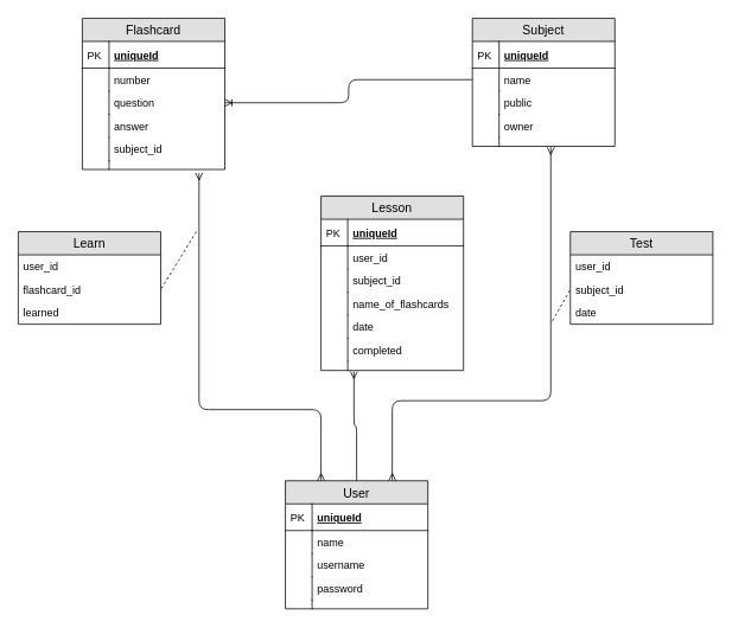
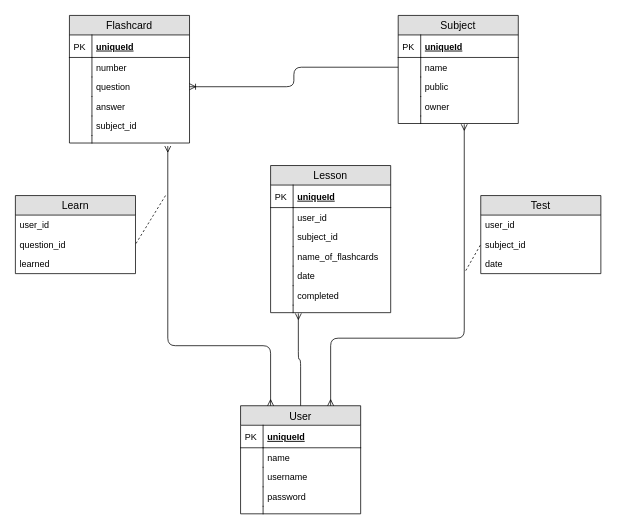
  <mxCell id="0" />
  <mxCell id="1" parent="0" />
  <mxCell id="2" value="Flashcard" style="swimlane;fontStyle=0;childLayout=stackLayout;horizontal=1;startSize=26;fillColor=#e0e0e0;horizontalStack=0;resizeParent=1;resizeParentMax=0;resizeLast=0;collapsible=1;marginBottom=0;swimlaneFillColor=#ffffff;align=center;fontSize=14;" vertex="1" parent="1"><mxGeometry x="92" y="20" width="160" height="170" as="geometry"><mxRectangle x="414" y="150" width="90" height="26" as="alternateBounds" /></mxGeometry></mxCell>
  <mxCell id="3" value="uniqueId" style="shape=partialRectangle;top=0;left=0;right=0;bottom=1;align=left;verticalAlign=middle;fillColor=none;spacingLeft=34;spacingRight=4;overflow=hidden;rotatable=0;points=[[0,0.5],[1,0.5]];portConstraint=eastwest;dropTarget=0;fontStyle=5;fontSize=12;" vertex="1" parent="2"><mxGeometry y="26" width="160" height="30" as="geometry" /></mxCell>
  <mxCell id="4" value="PK" style="shape=partialRectangle;top=0;left=0;bottom=0;fillColor=none;align=left;verticalAlign=middle;spacingLeft=4;spacingRight=4;overflow=hidden;rotatable=0;points=[];portConstraint=eastwest;part=1;fontSize=12;" vertex="1" connectable="0" parent="3"><mxGeometry width="30" height="30" as="geometry" /></mxCell>
  <mxCell id="5" value="number" style="shape=partialRectangle;top=0;left=0;right=0;bottom=0;align=left;verticalAlign=top;fillColor=none;spacingLeft=34;spacingRight=4;overflow=hidden;rotatable=0;points=[[0,0.5],[1,0.5]];portConstraint=eastwest;dropTarget=0;fontSize=12;" vertex="1" parent="2"><mxGeometry y="56" width="160" height="26" as="geometry" /></mxCell>
  <mxCell id="6" value="" style="shape=partialRectangle;top=0;left=0;bottom=0;fillColor=none;align=left;verticalAlign=top;spacingLeft=4;spacingRight=4;overflow=hidden;rotatable=0;points=[];portConstraint=eastwest;part=1;fontSize=12;" vertex="1" connectable="0" parent="5"><mxGeometry width="30" height="26" as="geometry" /></mxCell>
  <mxCell id="7" value="question" style="shape=partialRectangle;top=0;left=0;right=0;bottom=0;align=left;verticalAlign=top;fillColor=none;spacingLeft=34;spacingRight=4;overflow=hidden;rotatable=0;points=[[0,0.5],[1,0.5]];portConstraint=eastwest;dropTarget=0;fontSize=12;" vertex="1" parent="2"><mxGeometry y="82" width="160" height="26" as="geometry" /></mxCell>
  <mxCell id="8" value="" style="shape=partialRectangle;top=0;left=0;bottom=0;fillColor=none;align=left;verticalAlign=top;spacingLeft=4;spacingRight=4;overflow=hidden;rotatable=0;points=[];portConstraint=eastwest;part=1;fontSize=12;" vertex="1" connectable="0" parent="7"><mxGeometry width="30" height="26" as="geometry" /></mxCell>
  <mxCell id="9" value="answer" style="shape=partialRectangle;top=0;left=0;right=0;bottom=0;align=left;verticalAlign=top;fillColor=none;spacingLeft=34;spacingRight=4;overflow=hidden;rotatable=0;points=[[0,0.5],[1,0.5]];portConstraint=eastwest;dropTarget=0;fontSize=12;" vertex="1" parent="2"><mxGeometry y="108" width="160" height="26" as="geometry" /></mxCell>
  <mxCell id="10" value="" style="shape=partialRectangle;top=0;left=0;bottom=0;fillColor=none;align=left;verticalAlign=top;spacingLeft=4;spacingRight=4;overflow=hidden;rotatable=0;points=[];portConstraint=eastwest;part=1;fontSize=12;" vertex="1" connectable="0" parent="9"><mxGeometry width="30" height="26" as="geometry" /></mxCell>
  <mxCell id="11" value="subject_id" style="shape=partialRectangle;top=0;left=0;right=0;bottom=0;align=left;verticalAlign=top;fillColor=none;spacingLeft=34;spacingRight=4;overflow=hidden;rotatable=0;points=[[0,0.5],[1,0.5]];portConstraint=eastwest;dropTarget=0;fontSize=12;" vertex="1" parent="2"><mxGeometry y="134" width="160" height="26" as="geometry" /></mxCell>
  <mxCell id="12" value="" style="shape=partialRectangle;top=0;left=0;bottom=0;fillColor=none;align=left;verticalAlign=top;spacingLeft=4;spacingRight=4;overflow=hidden;rotatable=0;points=[];portConstraint=eastwest;part=1;fontSize=12;" vertex="1" connectable="0" parent="11"><mxGeometry width="30" height="26" as="geometry" /></mxCell>
  <mxCell id="13" value="" style="shape=partialRectangle;top=0;left=0;right=0;bottom=0;align=left;verticalAlign=top;fillColor=none;spacingLeft=34;spacingRight=4;overflow=hidden;rotatable=0;points=[[0,0.5],[1,0.5]];portConstraint=eastwest;dropTarget=0;fontSize=12;" vertex="1" parent="2"><mxGeometry y="160" width="160" height="10" as="geometry" /></mxCell>
  <mxCell id="14" value="" style="shape=partialRectangle;top=0;left=0;bottom=0;fillColor=none;align=left;verticalAlign=top;spacingLeft=4;spacingRight=4;overflow=hidden;rotatable=0;points=[];portConstraint=eastwest;part=1;fontSize=12;" vertex="1" connectable="0" parent="13"><mxGeometry width="30" height="10" as="geometry" /></mxCell>
  <mxCell id="15" value="Subject" style="swimlane;fontStyle=0;childLayout=stackLayout;horizontal=1;startSize=26;fillColor=#e0e0e0;horizontalStack=0;resizeParent=1;resizeParentMax=0;resizeLast=0;collapsible=1;marginBottom=0;swimlaneFillColor=#ffffff;align=center;fontSize=14;" vertex="1" parent="1"><mxGeometry x="530" y="20" width="160" height="144" as="geometry" /></mxCell>
  <mxCell id="16" value="uniqueId" style="shape=partialRectangle;top=0;left=0;right=0;bottom=1;align=left;verticalAlign=middle;fillColor=none;spacingLeft=34;spacingRight=4;overflow=hidden;rotatable=0;points=[[0,0.5],[1,0.5]];portConstraint=eastwest;dropTarget=0;fontStyle=5;fontSize=12;" vertex="1" parent="15"><mxGeometry y="26" width="160" height="30" as="geometry" /></mxCell>
  <mxCell id="17" value="PK" style="shape=partialRectangle;top=0;left=0;bottom=0;fillColor=none;align=left;verticalAlign=middle;spacingLeft=4;spacingRight=4;overflow=hidden;rotatable=0;points=[];portConstraint=eastwest;part=1;fontSize=12;" vertex="1" connectable="0" parent="16"><mxGeometry width="30" height="30" as="geometry" /></mxCell>
  <mxCell id="18" value="name" style="shape=partialRectangle;top=0;left=0;right=0;bottom=0;align=left;verticalAlign=top;fillColor=none;spacingLeft=34;spacingRight=4;overflow=hidden;rotatable=0;points=[[0,0.5],[1,0.5]];portConstraint=eastwest;dropTarget=0;fontSize=12;" vertex="1" parent="15"><mxGeometry y="56" width="160" height="26" as="geometry" /></mxCell>
  <mxCell id="19" value="" style="shape=partialRectangle;top=0;left=0;bottom=0;fillColor=none;align=left;verticalAlign=top;spacingLeft=4;spacingRight=4;overflow=hidden;rotatable=0;points=[];portConstraint=eastwest;part=1;fontSize=12;" vertex="1" connectable="0" parent="18"><mxGeometry width="30" height="26" as="geometry" /></mxCell>
  <mxCell id="20" value="public" style="shape=partialRectangle;top=0;left=0;right=0;bottom=0;align=left;verticalAlign=top;fillColor=none;spacingLeft=34;spacingRight=4;overflow=hidden;rotatable=0;points=[[0,0.5],[1,0.5]];portConstraint=eastwest;dropTarget=0;fontSize=12;" vertex="1" parent="15"><mxGeometry y="82" width="160" height="26" as="geometry" /></mxCell>
  <mxCell id="21" value="" style="shape=partialRectangle;top=0;left=0;bottom=0;fillColor=none;align=left;verticalAlign=top;spacingLeft=4;spacingRight=4;overflow=hidden;rotatable=0;points=[];portConstraint=eastwest;part=1;fontSize=12;" vertex="1" connectable="0" parent="20"><mxGeometry width="30" height="26" as="geometry" /></mxCell>
  <mxCell id="22" value="owner" style="shape=partialRectangle;top=0;left=0;right=0;bottom=0;align=left;verticalAlign=top;fillColor=none;spacingLeft=34;spacingRight=4;overflow=hidden;rotatable=0;points=[[0,0.5],[1,0.5]];portConstraint=eastwest;dropTarget=0;fontSize=12;" vertex="1" parent="15"><mxGeometry y="108" width="160" height="26" as="geometry" /></mxCell>
  <mxCell id="23" value="" style="shape=partialRectangle;top=0;left=0;bottom=0;fillColor=none;align=left;verticalAlign=top;spacingLeft=4;spacingRight=4;overflow=hidden;rotatable=0;points=[];portConstraint=eastwest;part=1;fontSize=12;" vertex="1" connectable="0" parent="22"><mxGeometry width="30" height="26" as="geometry" /></mxCell>
  <mxCell id="24" value="" style="shape=partialRectangle;top=0;left=0;right=0;bottom=0;align=left;verticalAlign=top;fillColor=none;spacingLeft=34;spacingRight=4;overflow=hidden;rotatable=0;points=[[0,0.5],[1,0.5]];portConstraint=eastwest;dropTarget=0;fontSize=12;" vertex="1" parent="15"><mxGeometry y="134" width="160" height="10" as="geometry" /></mxCell>
  <mxCell id="25" value="" style="shape=partialRectangle;top=0;left=0;bottom=0;fillColor=none;align=left;verticalAlign=top;spacingLeft=4;spacingRight=4;overflow=hidden;rotatable=0;points=[];portConstraint=eastwest;part=1;fontSize=12;" vertex="1" connectable="0" parent="24"><mxGeometry width="30" height="10" as="geometry" /></mxCell>
  <mxCell id="26" value="" style="fontSize=12;html=1;endArrow=ERoneToMany;entryX=1;entryY=0.5;entryDx=0;entryDy=0;rounded=1;jumpSize=6;strokeWidth=1;edgeStyle=elbowEdgeStyle;exitX=0;exitY=0.5;exitDx=0;exitDy=0;" edge="1" parent="1" source="18" target="7"><mxGeometry width="100" height="100" relative="1" as="geometry"><mxPoint x="532" y="89" as="sourcePoint" /><mxPoint x="562" y="290" as="targetPoint" /></mxGeometry></mxCell>
  <mxCell id="27" value="User" style="swimlane;fontStyle=0;childLayout=stackLayout;horizontal=1;startSize=26;fillColor=#e0e0e0;horizontalStack=0;resizeParent=1;resizeParentMax=0;resizeLast=0;collapsible=1;marginBottom=0;swimlaneFillColor=#ffffff;align=center;fontSize=14;" vertex="1" parent="1"><mxGeometry x="320" y="540" width="160" height="144" as="geometry" /></mxCell>
  <mxCell id="28" value="uniqueId" style="shape=partialRectangle;top=0;left=0;right=0;bottom=1;align=left;verticalAlign=middle;fillColor=none;spacingLeft=34;spacingRight=4;overflow=hidden;rotatable=0;points=[[0,0.5],[1,0.5]];portConstraint=eastwest;dropTarget=0;fontStyle=5;fontSize=12;" vertex="1" parent="27"><mxGeometry y="26" width="160" height="30" as="geometry" /></mxCell>
  <mxCell id="29" value="PK" style="shape=partialRectangle;top=0;left=0;bottom=0;fillColor=none;align=left;verticalAlign=middle;spacingLeft=4;spacingRight=4;overflow=hidden;rotatable=0;points=[];portConstraint=eastwest;part=1;fontSize=12;" vertex="1" connectable="0" parent="28"><mxGeometry width="30" height="30" as="geometry" /></mxCell>
  <mxCell id="30" value="name" style="shape=partialRectangle;top=0;left=0;right=0;bottom=0;align=left;verticalAlign=top;fillColor=none;spacingLeft=34;spacingRight=4;overflow=hidden;rotatable=0;points=[[0,0.5],[1,0.5]];portConstraint=eastwest;dropTarget=0;fontSize=12;" vertex="1" parent="27"><mxGeometry y="56" width="160" height="26" as="geometry" /></mxCell>
  <mxCell id="31" value="" style="shape=partialRectangle;top=0;left=0;bottom=0;fillColor=none;align=left;verticalAlign=top;spacingLeft=4;spacingRight=4;overflow=hidden;rotatable=0;points=[];portConstraint=eastwest;part=1;fontSize=12;" vertex="1" connectable="0" parent="30"><mxGeometry width="30" height="26" as="geometry" /></mxCell>
  <mxCell id="32" value="username" style="shape=partialRectangle;top=0;left=0;right=0;bottom=0;align=left;verticalAlign=top;fillColor=none;spacingLeft=34;spacingRight=4;overflow=hidden;rotatable=0;points=[[0,0.5],[1,0.5]];portConstraint=eastwest;dropTarget=0;fontSize=12;" vertex="1" parent="27"><mxGeometry y="82" width="160" height="26" as="geometry" /></mxCell>
  <mxCell id="33" value="" style="shape=partialRectangle;top=0;left=0;bottom=0;fillColor=none;align=left;verticalAlign=top;spacingLeft=4;spacingRight=4;overflow=hidden;rotatable=0;points=[];portConstraint=eastwest;part=1;fontSize=12;" vertex="1" connectable="0" parent="32"><mxGeometry width="30" height="26" as="geometry" /></mxCell>
  <mxCell id="34" value="password" style="shape=partialRectangle;top=0;left=0;right=0;bottom=0;align=left;verticalAlign=top;fillColor=none;spacingLeft=34;spacingRight=4;overflow=hidden;rotatable=0;points=[[0,0.5],[1,0.5]];portConstraint=eastwest;dropTarget=0;fontSize=12;" vertex="1" parent="27"><mxGeometry y="108" width="160" height="26" as="geometry" /></mxCell>
  <mxCell id="35" value="" style="shape=partialRectangle;top=0;left=0;bottom=0;fillColor=none;align=left;verticalAlign=top;spacingLeft=4;spacingRight=4;overflow=hidden;rotatable=0;points=[];portConstraint=eastwest;part=1;fontSize=12;" vertex="1" connectable="0" parent="34"><mxGeometry width="30" height="26" as="geometry" /></mxCell>
  <mxCell id="36" value="" style="shape=partialRectangle;top=0;left=0;right=0;bottom=0;align=left;verticalAlign=top;fillColor=none;spacingLeft=34;spacingRight=4;overflow=hidden;rotatable=0;points=[[0,0.5],[1,0.5]];portConstraint=eastwest;dropTarget=0;fontSize=12;" vertex="1" parent="27"><mxGeometry y="134" width="160" height="10" as="geometry" /></mxCell>
  <mxCell id="37" value="" style="shape=partialRectangle;top=0;left=0;bottom=0;fillColor=none;align=left;verticalAlign=top;spacingLeft=4;spacingRight=4;overflow=hidden;rotatable=0;points=[];portConstraint=eastwest;part=1;fontSize=12;" vertex="1" connectable="0" parent="36"><mxGeometry width="30" height="10" as="geometry" /></mxCell>
  <mxCell id="38" value="" style="edgeStyle=elbowEdgeStyle;fontSize=12;html=1;endArrow=ERmany;startArrow=ERmany;strokeWidth=1;exitX=0.75;exitY=0;exitDx=0;exitDy=0;entryX=0.55;entryY=1.1;entryDx=0;entryDy=0;entryPerimeter=0;rounded=1;elbow=vertical;" edge="1" parent="1" source="27" target="24"><mxGeometry width="100" height="100" relative="1" as="geometry"><mxPoint x="462" y="390" as="sourcePoint" /><mxPoint x="562" y="290" as="targetPoint" /><Array as="points"><mxPoint x="530" y="450" /><mxPoint x="520" y="390" /><mxPoint x="270" y="220" /><mxPoint x="240" y="220" /><mxPoint x="310" y="210" /><mxPoint x="270" y="130" /><mxPoint x="430" y="130" /><mxPoint x="440" y="390" /><mxPoint x="380" y="330" /><mxPoint x="262" y="290" /></Array></mxGeometry></mxCell>
  <mxCell id="39" value="" style="fontSize=12;html=1;endArrow=ERmany;startArrow=ERmany;strokeWidth=1;exitX=0.25;exitY=0;exitDx=0;exitDy=0;elbow=vertical;entryX=0.819;entryY=1.4;entryDx=0;entryDy=0;entryPerimeter=0;edgeStyle=elbowEdgeStyle;" edge="1" parent="1" source="27" target="13"><mxGeometry width="100" height="100" relative="1" as="geometry"><mxPoint x="462" y="390" as="sourcePoint" /><mxPoint x="562" y="290" as="targetPoint" /><Array as="points"><mxPoint x="230" y="460" /></Array></mxGeometry></mxCell>
  <mxCell id="40" value="Learn" style="swimlane;fontStyle=0;childLayout=stackLayout;horizontal=1;startSize=26;fillColor=#e0e0e0;horizontalStack=0;resizeParent=1;resizeParentMax=0;resizeLast=0;collapsible=1;marginBottom=0;swimlaneFillColor=#ffffff;align=center;fontSize=14;" vertex="1" parent="1"><mxGeometry x="20" y="260" width="160" height="104" as="geometry" /></mxCell>
  <mxCell id="41" value="user_id" style="text;strokeColor=none;fillColor=none;spacingLeft=4;spacingRight=4;overflow=hidden;rotatable=0;points=[[0,0.5],[1,0.5]];portConstraint=eastwest;fontSize=12;" vertex="1" parent="40"><mxGeometry y="26" width="160" height="26" as="geometry" /></mxCell>
- <mxCell id="42" value="flashcard_id" style="text;strokeColor=none;fillColor=none;spacingLeft=4;spacingRight=4;overflow=hidden;rotatable=0;points=[[0,0.5],[1,0.5]];portConstraint=eastwest;fontSize=12;" vertex="1" parent="40"><mxGeometry y="52" width="160" height="26" as="geometry" /></mxCell>
+ <mxCell id="42" value="question_id" style="text;strokeColor=none;fillColor=none;spacingLeft=4;spacingRight=4;overflow=hidden;rotatable=0;points=[[0,0.5],[1,0.5]];portConstraint=eastwest;fontSize=12;" vertex="1" parent="40"><mxGeometry y="52" width="160" height="26" as="geometry" /></mxCell>
  <mxCell id="43" value="learned" style="text;strokeColor=none;fillColor=none;spacingLeft=4;spacingRight=4;overflow=hidden;rotatable=0;points=[[0,0.5],[1,0.5]];portConstraint=eastwest;fontSize=12;" vertex="1" parent="40"><mxGeometry y="78" width="160" height="26" as="geometry" /></mxCell>
  <mxCell id="44" value="" style="fontSize=12;html=1;endArrow=none;endFill=0;strokeWidth=1;entryX=1;entryY=0.5;entryDx=0;entryDy=0;dashed=1;" edge="1" parent="1" target="42"><mxGeometry width="100" height="100" relative="1" as="geometry"><mxPoint x="220" y="260" as="sourcePoint" /><mxPoint x="562" y="290" as="targetPoint" /></mxGeometry></mxCell>
  <mxCell id="45" value="Test" style="swimlane;fontStyle=0;childLayout=stackLayout;horizontal=1;startSize=26;fillColor=#e0e0e0;horizontalStack=0;resizeParent=1;resizeParentMax=0;resizeLast=0;collapsible=1;marginBottom=0;swimlaneFillColor=#ffffff;align=center;fontSize=14;" vertex="1" parent="1"><mxGeometry x="640" y="260" width="160" height="104" as="geometry" /></mxCell>
  <mxCell id="46" value="user_id" style="text;strokeColor=none;fillColor=none;spacingLeft=4;spacingRight=4;overflow=hidden;rotatable=0;points=[[0,0.5],[1,0.5]];portConstraint=eastwest;fontSize=12;" vertex="1" parent="45"><mxGeometry y="26" width="160" height="26" as="geometry" /></mxCell>
  <mxCell id="47" value="subject_id" style="text;strokeColor=none;fillColor=none;spacingLeft=4;spacingRight=4;overflow=hidden;rotatable=0;points=[[0,0.5],[1,0.5]];portConstraint=eastwest;fontSize=12;" vertex="1" parent="45"><mxGeometry y="52" width="160" height="26" as="geometry" /></mxCell>
  <mxCell id="48" value="date" style="text;strokeColor=none;fillColor=none;spacingLeft=4;spacingRight=4;overflow=hidden;rotatable=0;points=[[0,0.5],[1,0.5]];portConstraint=eastwest;fontSize=12;" vertex="1" parent="45"><mxGeometry y="78" width="160" height="26" as="geometry" /></mxCell>
  <mxCell id="49" value="" style="fontSize=12;html=1;endArrow=none;endFill=0;strokeWidth=1;entryX=0;entryY=0.5;entryDx=0;entryDy=0;dashed=1;" edge="1" target="47" parent="1"><mxGeometry width="100" height="100" relative="1" as="geometry"><mxPoint x="620" y="360" as="sourcePoint" /><mxPoint x="572" y="300" as="targetPoint" /></mxGeometry></mxCell>
  <mxCell id="50" value="Lesson" style="swimlane;fontStyle=0;childLayout=stackLayout;horizontal=1;startSize=26;fillColor=#e0e0e0;horizontalStack=0;resizeParent=1;resizeParentMax=0;resizeLast=0;collapsible=1;marginBottom=0;swimlaneFillColor=#ffffff;align=center;fontSize=14;" vertex="1" parent="1"><mxGeometry x="360" y="220" width="160" height="196" as="geometry" /></mxCell>
  <mxCell id="51" value="uniqueId" style="shape=partialRectangle;top=0;left=0;right=0;bottom=1;align=left;verticalAlign=middle;fillColor=none;spacingLeft=34;spacingRight=4;overflow=hidden;rotatable=0;points=[[0,0.5],[1,0.5]];portConstraint=eastwest;dropTarget=0;fontStyle=5;fontSize=12;" vertex="1" parent="50"><mxGeometry y="26" width="160" height="30" as="geometry" /></mxCell>
  <mxCell id="52" value="PK" style="shape=partialRectangle;top=0;left=0;bottom=0;fillColor=none;align=left;verticalAlign=middle;spacingLeft=4;spacingRight=4;overflow=hidden;rotatable=0;points=[];portConstraint=eastwest;part=1;fontSize=12;" vertex="1" connectable="0" parent="51"><mxGeometry width="30" height="30" as="geometry" /></mxCell>
  <mxCell id="53" value="user_id" style="shape=partialRectangle;top=0;left=0;right=0;bottom=0;align=left;verticalAlign=top;fillColor=none;spacingLeft=34;spacingRight=4;overflow=hidden;rotatable=0;points=[[0,0.5],[1,0.5]];portConstraint=eastwest;dropTarget=0;fontSize=12;" vertex="1" parent="50"><mxGeometry y="56" width="160" height="26" as="geometry" /></mxCell>
  <mxCell id="54" value="" style="shape=partialRectangle;top=0;left=0;bottom=0;fillColor=none;align=left;verticalAlign=top;spacingLeft=4;spacingRight=4;overflow=hidden;rotatable=0;points=[];portConstraint=eastwest;part=1;fontSize=12;" vertex="1" connectable="0" parent="53"><mxGeometry width="30" height="26" as="geometry" /></mxCell>
  <mxCell id="55" value="subject_id" style="shape=partialRectangle;top=0;left=0;right=0;bottom=0;align=left;verticalAlign=top;fillColor=none;spacingLeft=34;spacingRight=4;overflow=hidden;rotatable=0;points=[[0,0.5],[1,0.5]];portConstraint=eastwest;dropTarget=0;fontSize=12;" vertex="1" parent="50"><mxGeometry y="82" width="160" height="26" as="geometry" /></mxCell>
  <mxCell id="56" value="" style="shape=partialRectangle;top=0;left=0;bottom=0;fillColor=none;align=left;verticalAlign=top;spacingLeft=4;spacingRight=4;overflow=hidden;rotatable=0;points=[];portConstraint=eastwest;part=1;fontSize=12;" vertex="1" connectable="0" parent="55"><mxGeometry width="30" height="26" as="geometry" /></mxCell>
  <mxCell id="57" value="name_of_flashcards" style="shape=partialRectangle;top=0;left=0;right=0;bottom=0;align=left;verticalAlign=top;fillColor=none;spacingLeft=34;spacingRight=4;overflow=hidden;rotatable=0;points=[[0,0.5],[1,0.5]];portConstraint=eastwest;dropTarget=0;fontSize=12;" vertex="1" parent="50"><mxGeometry y="108" width="160" height="26" as="geometry" /></mxCell>
  <mxCell id="58" value="" style="shape=partialRectangle;top=0;left=0;bottom=0;fillColor=none;align=left;verticalAlign=top;spacingLeft=4;spacingRight=4;overflow=hidden;rotatable=0;points=[];portConstraint=eastwest;part=1;fontSize=12;" vertex="1" connectable="0" parent="57"><mxGeometry width="30" height="26" as="geometry" /></mxCell>
  <mxCell id="59" value="date" style="shape=partialRectangle;top=0;left=0;right=0;bottom=0;align=left;verticalAlign=top;fillColor=none;spacingLeft=34;spacingRight=4;overflow=hidden;rotatable=0;points=[[0,0.5],[1,0.5]];portConstraint=eastwest;dropTarget=0;fontSize=12;" vertex="1" parent="50"><mxGeometry y="134" width="160" height="26" as="geometry" /></mxCell>
  <mxCell id="60" value="" style="shape=partialRectangle;top=0;left=0;bottom=0;fillColor=none;align=left;verticalAlign=top;spacingLeft=4;spacingRight=4;overflow=hidden;rotatable=0;points=[];portConstraint=eastwest;part=1;fontSize=12;" vertex="1" connectable="0" parent="59"><mxGeometry width="30" height="26" as="geometry" /></mxCell>
  <mxCell id="61" value="completed" style="shape=partialRectangle;top=0;left=0;right=0;bottom=0;align=left;verticalAlign=top;fillColor=none;spacingLeft=34;spacingRight=4;overflow=hidden;rotatable=0;points=[[0,0.5],[1,0.5]];portConstraint=eastwest;dropTarget=0;fontSize=12;" vertex="1" parent="50"><mxGeometry y="160" width="160" height="26" as="geometry" /></mxCell>
  <mxCell id="62" value="" style="shape=partialRectangle;top=0;left=0;bottom=0;fillColor=none;align=left;verticalAlign=top;spacingLeft=4;spacingRight=4;overflow=hidden;rotatable=0;points=[];portConstraint=eastwest;part=1;fontSize=12;" vertex="1" connectable="0" parent="61"><mxGeometry width="30" height="26" as="geometry" /></mxCell>
  <mxCell id="63" value="" style="shape=partialRectangle;top=0;left=0;right=0;bottom=0;align=left;verticalAlign=top;fillColor=none;spacingLeft=34;spacingRight=4;overflow=hidden;rotatable=0;points=[[0,0.5],[1,0.5]];portConstraint=eastwest;dropTarget=0;fontSize=12;" vertex="1" parent="50"><mxGeometry y="186" width="160" height="10" as="geometry" /></mxCell>
  <mxCell id="64" value="" style="shape=partialRectangle;top=0;left=0;bottom=0;fillColor=none;align=left;verticalAlign=top;spacingLeft=4;spacingRight=4;overflow=hidden;rotatable=0;points=[];portConstraint=eastwest;part=1;fontSize=12;" vertex="1" connectable="0" parent="63"><mxGeometry width="30" height="10" as="geometry" /></mxCell>
  <mxCell id="65" value="" style="edgeStyle=orthogonalEdgeStyle;fontSize=12;html=1;endArrow=ERmany;strokeWidth=1;exitX=0.5;exitY=0;exitDx=0;exitDy=0;entryX=0.231;entryY=1.1;entryDx=0;entryDy=0;entryPerimeter=0;" edge="1" parent="1" source="27" target="63"><mxGeometry width="100" height="100" relative="1" as="geometry"><mxPoint x="380" y="420" as="sourcePoint" /><mxPoint x="480" y="320" as="targetPoint" /></mxGeometry></mxCell>
